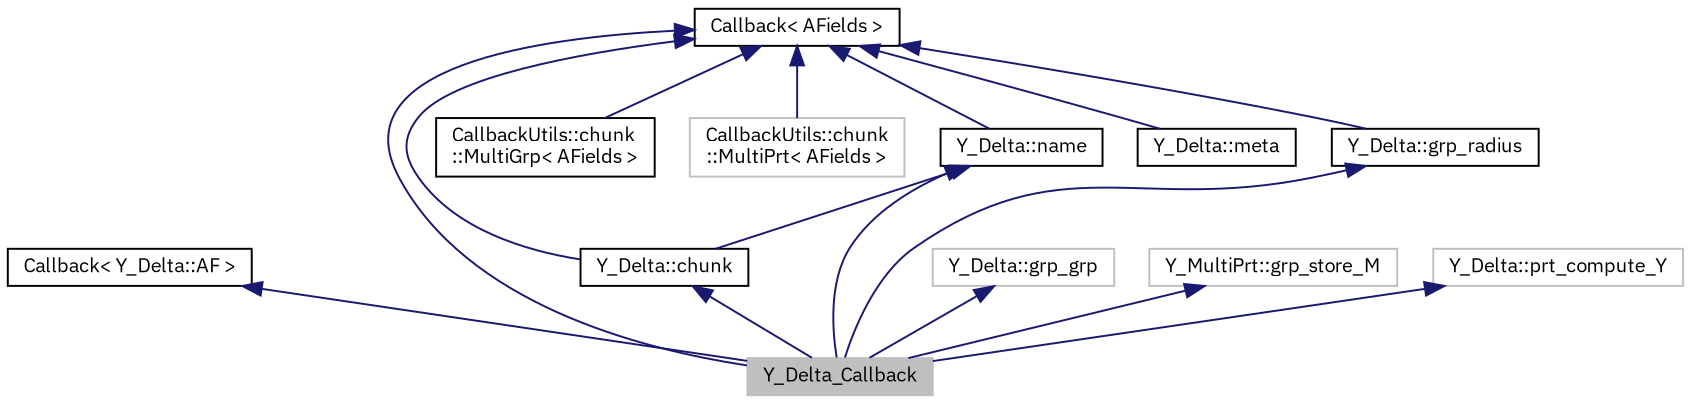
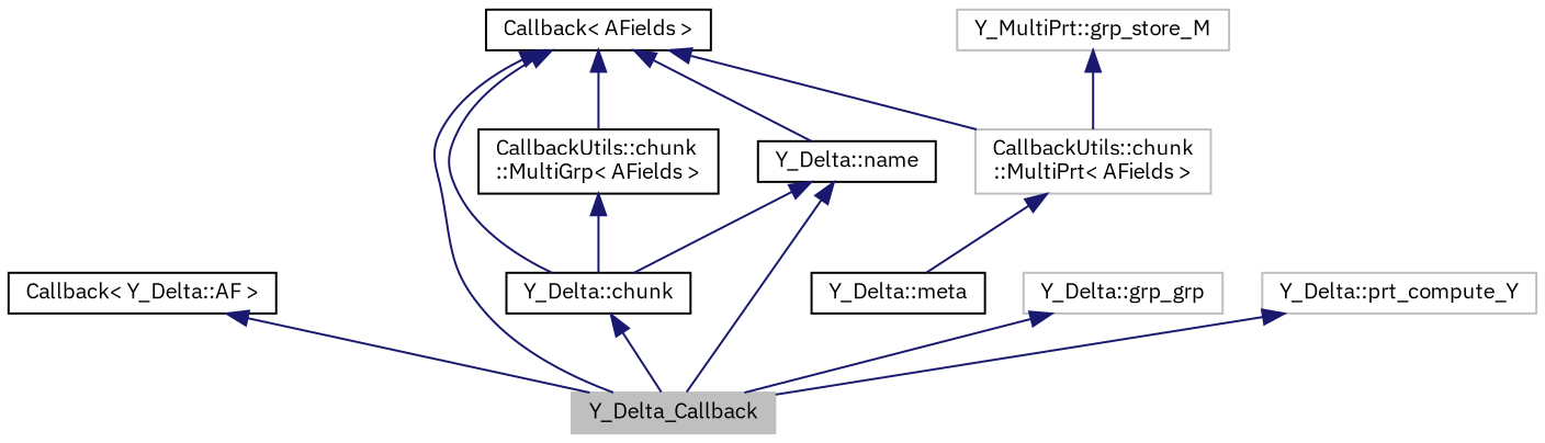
  digraph {
    fontname="IBM Plex Sans"
    rankdir=TB
    node [color=black fillcolor=white fontname="IBM Plex Sans" fontsize=10 shape=record style=filled]
    edge [color=midnightblue dir=back fontname="IBM Plex Sans" fontsize=10 labelfontname=Helvetica labelfontsize=10 style=solid]
    n1 [color=grey75 fillcolor=grey75 fontcolor=black height=0.2 label=Y_Delta_Callback width=0.4]
    n2 [height=0.2 label="Callback\< Y_Delta::AF \>" width=0.4]
    n3 [height=0.2 label="Y_Delta::chunk" width=0.4]
    n4 [height=0.2 label="Callback\< AFields \>" width=0.4]
    n5 [height=0.2 label="CallbackUtils::chunk\l::MultiGrp\< AFields \>" width=0.4]
    n6 [color=grey75 height=0.2 label="CallbackUtils::chunk\l::MultiPrt\< AFields \>" width=0.4]
    n7 [height=0.2 label="Y_Delta::name" width=0.4]
    n8 [height=0.2 label="Y_Delta::meta" width=0.4]
-   n9 [height=0.2 label="Y_Delta::grp_radius" width=0.4]
    n10 [color=grey75 height=0.2 label="Y_Delta::grp_grp" width=0.4]
    n11 [color=grey75 height=0.2 label="Y_MultiPrt::grp_store_M" width=0.4]
    n12 [color=grey75 height=0.2 label="Y_Delta::prt_compute_Y" width=0.4]
    n2 -> n1
    n3 -> n1
    n4 -> n1
    n4 -> n3
    n4 -> n5
    n4 -> n6
    n4 -> n7
-   n4 -> n8
-   n4 -> n9
+   n6 -> n8
+   n5 -> n3
    n7 -> n1
    n7 -> n3
-   n9 -> n1
    n10 -> n1
-   n11 -> n1
+   n11 -> n6
    n12 -> n1
  }
